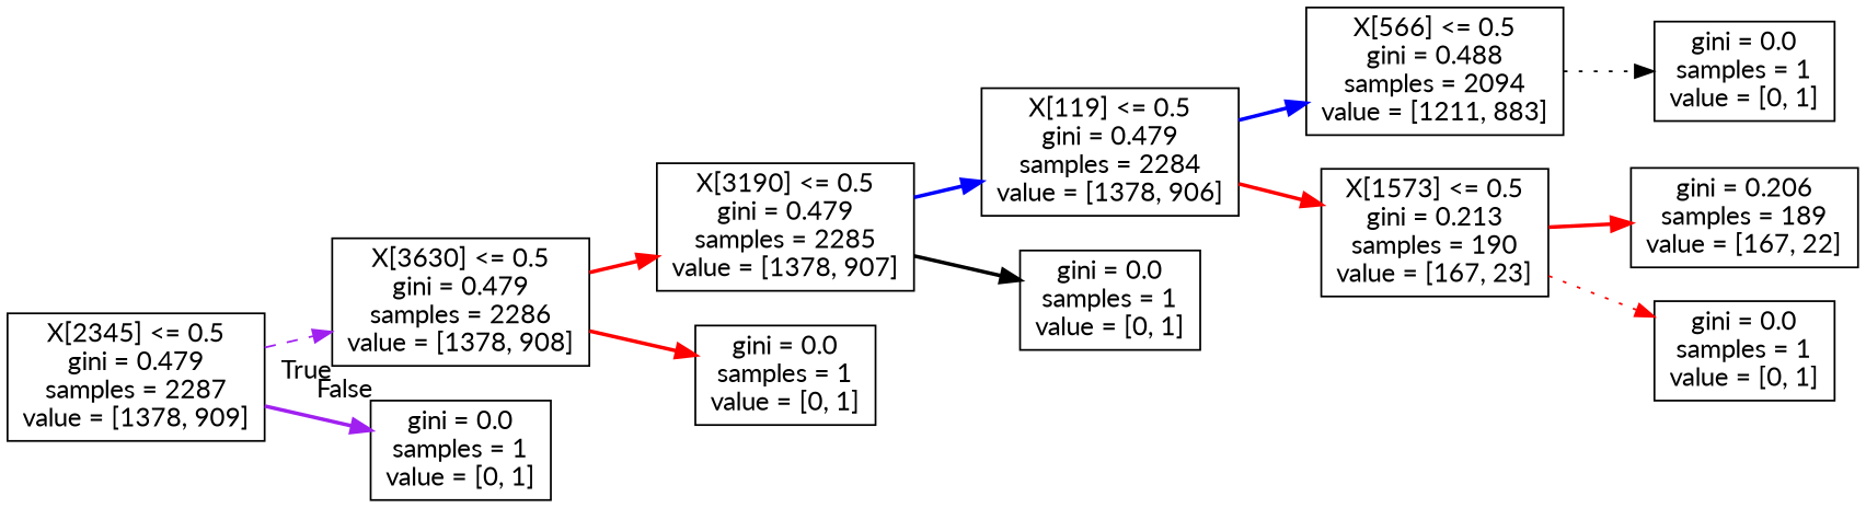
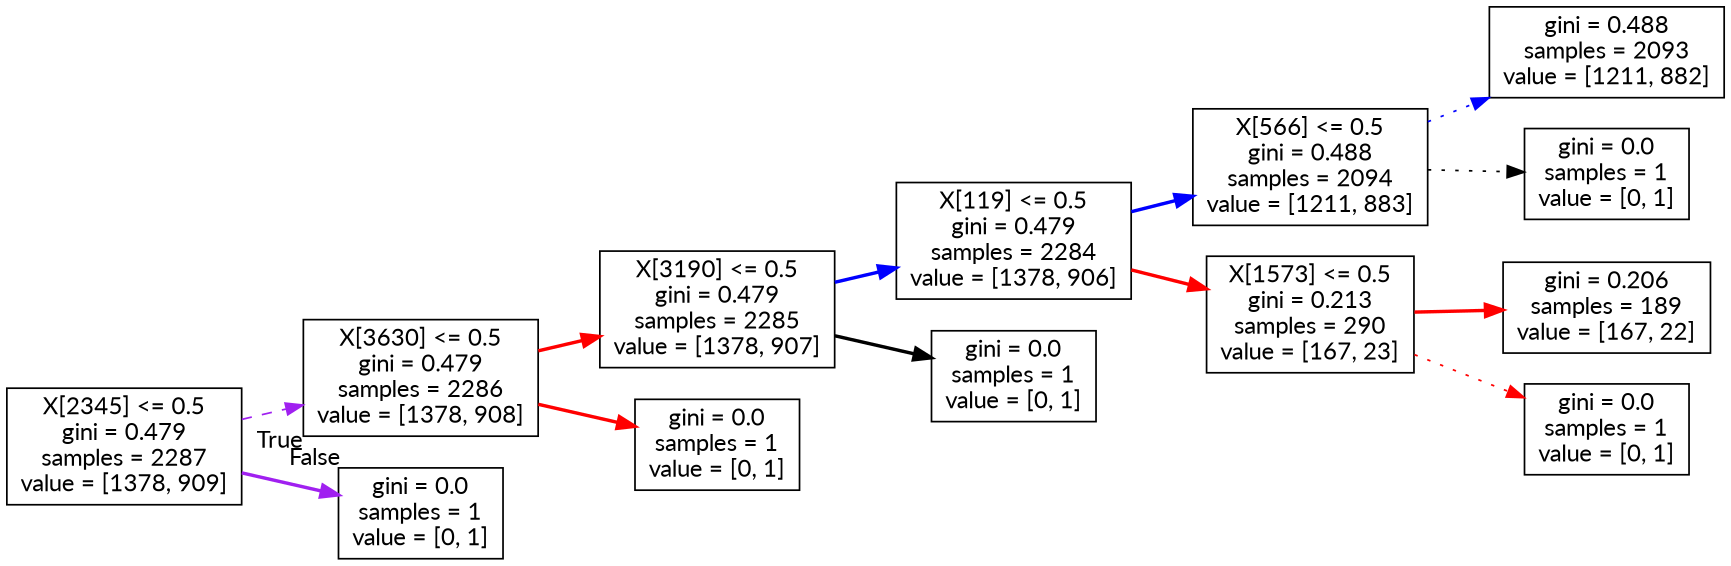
  digraph {
    fontname=Lato
    rankdir=LR
    node [fontname=Lato shape=box]
    edge [color=red fontname=Lato style=bold]
    n1 [label="X[2345] <= 0.5\ngini = 0.479\nsamples = 2287\nvalue = [1378, 909]"]
    n2 [label="X[3630] <= 0.5\ngini = 0.479\nsamples = 2286\nvalue = [1378, 908]"]
    n3 [label="gini = 0.0\nsamples = 1\nvalue = [0, 1]"]
    n4 [label="X[3190] <= 0.5\ngini = 0.479\nsamples = 2285\nvalue = [1378, 907]"]
    n5 [label="gini = 0.0\nsamples = 1\nvalue = [0, 1]"]
    n6 [label="X[119] <= 0.5\ngini = 0.479\nsamples = 2284\nvalue = [1378, 906]"]
    n7 [label="gini = 0.0\nsamples = 1\nvalue = [0, 1]"]
    n8 [label="X[566] <= 0.5\ngini = 0.488\nsamples = 2094\nvalue = [1211, 883]"]
-   n9 [label="X[1573] <= 0.5\ngini = 0.213\nsamples = 190\nvalue = [167, 23]"]
+   n9 [label="X[1573] <= 0.5\ngini = 0.213\nsamples = 290\nvalue = [167, 23]"]
+   n10 [label="gini = 0.488\nsamples = 2093\nvalue = [1211, 882]"]
    n11 [label="gini = 0.0\nsamples = 1\nvalue = [0, 1]"]
    n12 [label="gini = 0.206\nsamples = 189\nvalue = [167, 22]"]
    n13 [label="gini = 0.0\nsamples = 1\nvalue = [0, 1]"]
    n1 -> n2 [color=purple headlabel=True labelangle=45 labeldistance=2.5 style=dashed]
    n1 -> n3 [color=purple headlabel=False labelangle=-45 labeldistance=2.5]
    n2 -> n4
    n2 -> n5
    n4 -> n6 [color=blue]
    n4 -> n7 [color=black]
    n6 -> n8 [color=blue]
    n6 -> n9
+   n8 -> n10 [color=blue style=dotted]
    n8 -> n11 [color=black style=dotted]
    n9 -> n12
    n9 -> n13 [style=dotted]
  }
